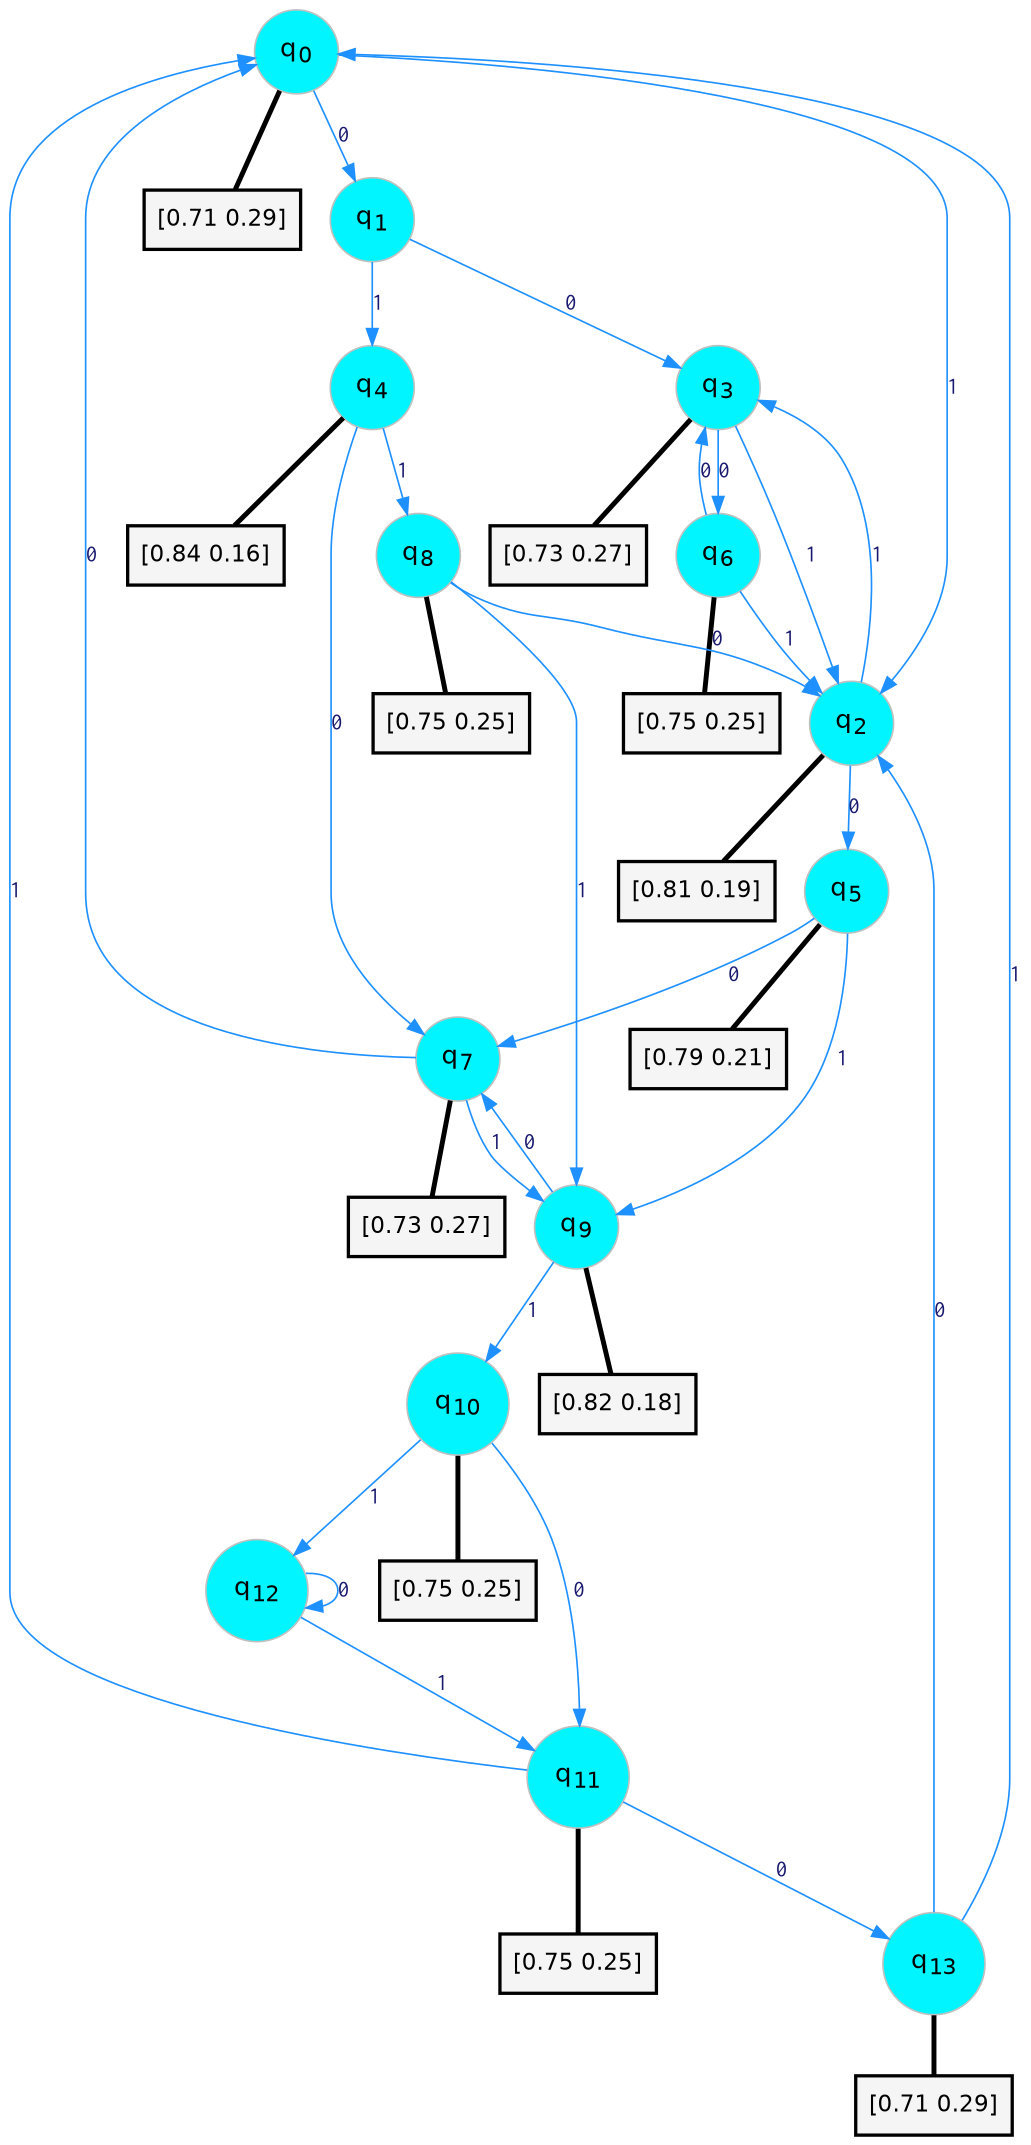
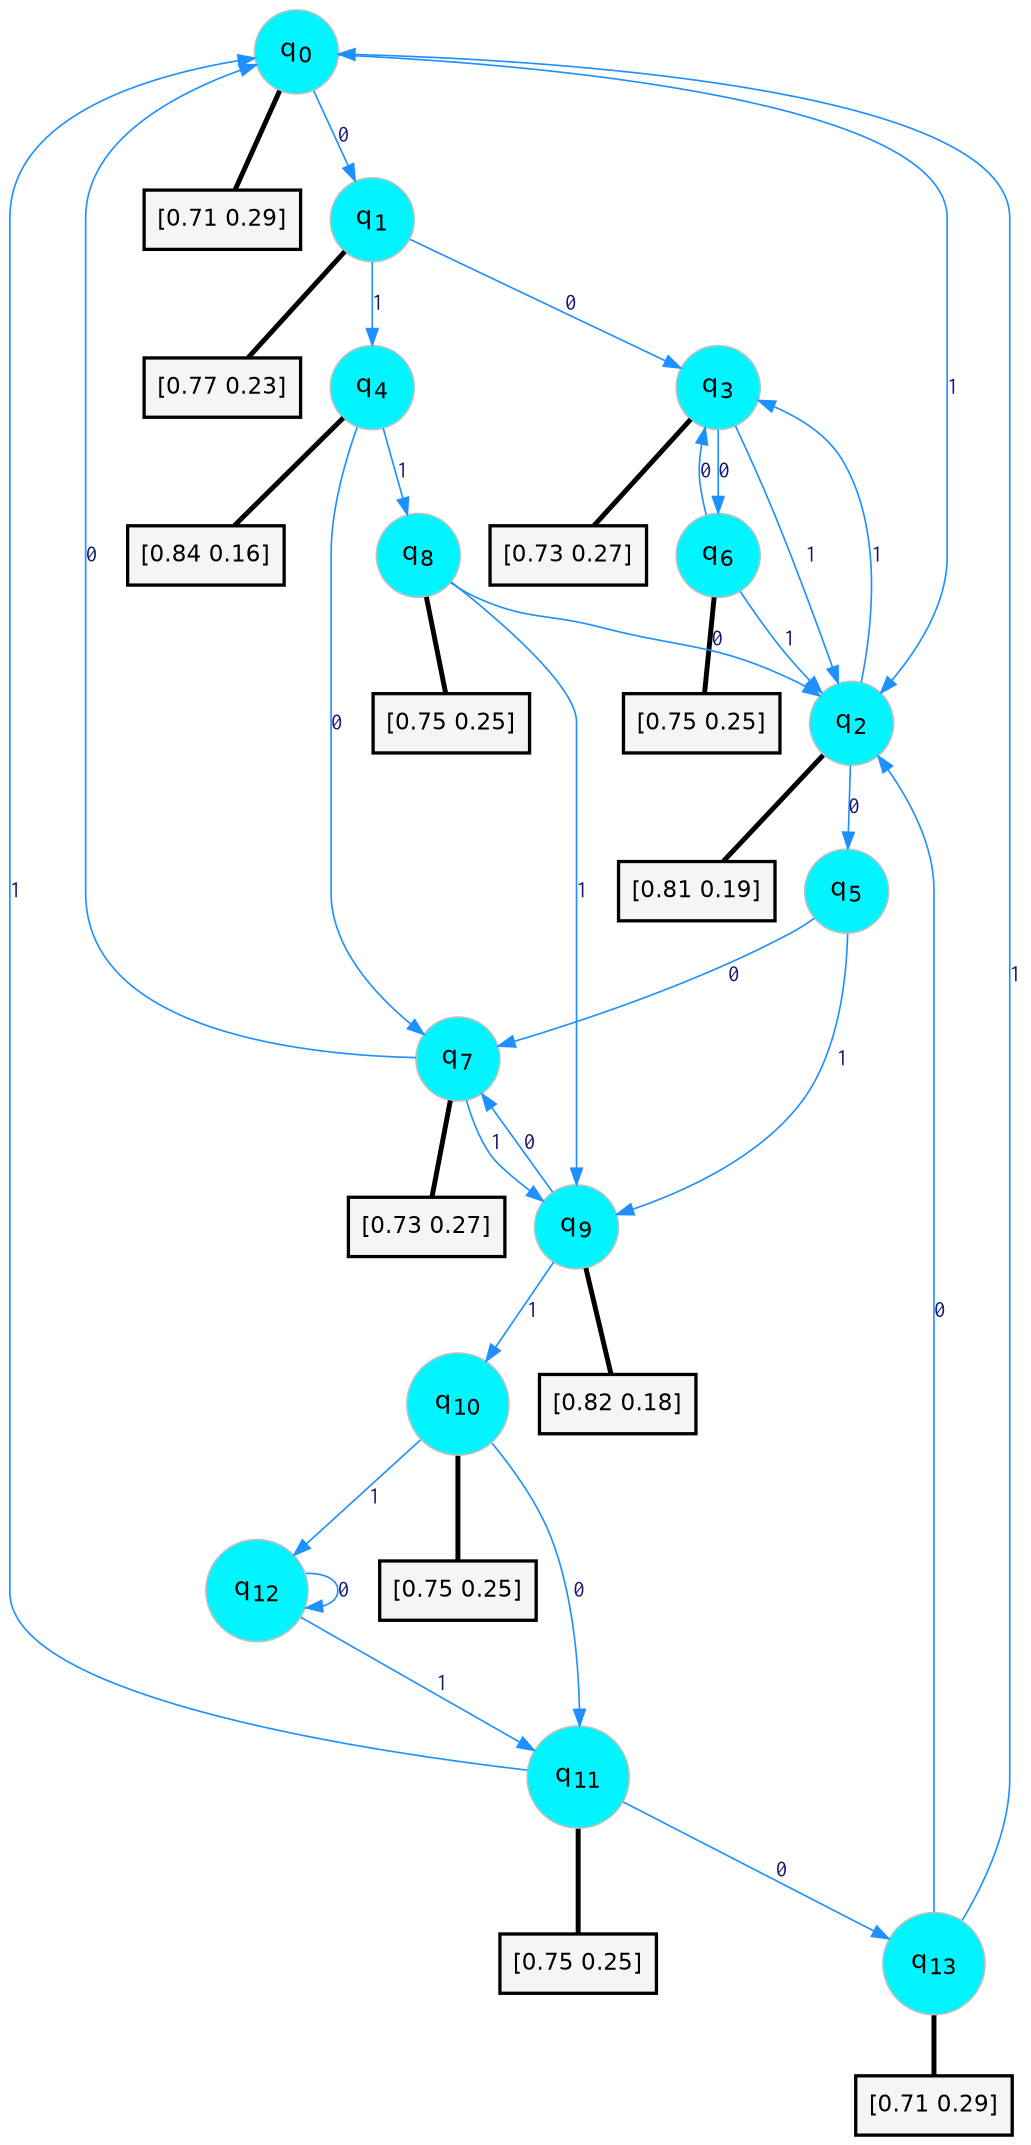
  digraph {
    rankdir=TD
    node [color=gray fillcolor=turquoise1 fontcolor=black fontname=Helvetica fontsize=16 fontweight=bold shape=circle style=filled]
    edge [arrowsize=1 color=dodgerblue1 fontcolor=midnightblue fontname=courier fontweight=bold penwidth=1 style=solid weight=20]
    n1 [label=<q<SUB>0</SUB>>]
    n2 [label=<q<SUB>1</SUB>>]
    n3 [label=<q<SUB>2</SUB>>]
    n4 [color=black fillcolor=whitesmoke fontsize=14 label="[0.71 0.29]" penwidth=2 shape=box]
    n5 [label=<q<SUB>3</SUB>>]
    n6 [label=<q<SUB>4</SUB>>]
+   n7 [color=black fillcolor=whitesmoke fontsize=14 label="[0.77 0.23]" penwidth=2 shape=box]
    n8 [label=<q<SUB>5</SUB>>]
    n9 [color=black fillcolor=whitesmoke fontsize=14 label="[0.81 0.19]" penwidth=2 shape=box]
    n10 [label=<q<SUB>6</SUB>>]
    n11 [color=black fillcolor=whitesmoke fontsize=14 label="[0.73 0.27]" penwidth=2 shape=box]
    n12 [label=<q<SUB>7</SUB>>]
    n13 [label=<q<SUB>8</SUB>>]
    n14 [color=black fillcolor=whitesmoke fontsize=14 label="[0.84 0.16]" penwidth=2 shape=box]
    n15 [label=<q<SUB>9</SUB>>]
-   n16 [color=black fillcolor=whitesmoke fontsize=14 label="[0.79 0.21]" penwidth=2 shape=box]
    n17 [color=black fillcolor=whitesmoke fontsize=14 label="[0.75 0.25]" penwidth=2 shape=box]
    n18 [color=black fillcolor=whitesmoke fontsize=14 label="[0.73 0.27]" penwidth=2 shape=box]
    n19 [color=black fillcolor=whitesmoke fontsize=14 label="[0.75 0.25]" penwidth=2 shape=box]
    n20 [label=<q<SUB>10</SUB>>]
    n21 [color=black fillcolor=whitesmoke fontsize=14 label="[0.82 0.18]" penwidth=2 shape=box]
    n22 [label=<q<SUB>11</SUB>>]
    n23 [label=<q<SUB>12</SUB>>]
    n24 [color=black fillcolor=whitesmoke fontsize=14 label="[0.75 0.25]" penwidth=2 shape=box]
    n25 [label=<q<SUB>13</SUB>>]
    n26 [color=black fillcolor=whitesmoke fontsize=14 label="[0.75 0.25]" penwidth=2 shape=box]
    n27 [color=black fillcolor=whitesmoke fontsize=14 label="[0.71 0.29]" penwidth=2 shape=box]
    n1 -> n2 [label=0]
    n1 -> n3 [label=1]
    n1 -> n4 [arrowhead=none color=black penwidth=3]
    n2 -> n5 [label=0]
    n2 -> n6 [label=1]
+   n2 -> n7 [arrowhead=none color=black penwidth=3]
    n3 -> n5 [label=1]
    n3 -> n8 [label=0]
    n3 -> n9 [arrowhead=none color=black penwidth=3]
    n5 -> n3 [label=1]
    n5 -> n10 [label=0]
    n5 -> n11 [arrowhead=none color=black penwidth=3]
    n6 -> n12 [label=0]
    n6 -> n13 [label=1]
    n6 -> n14 [arrowhead=none color=black penwidth=3]
    n8 -> n12 [label=0]
    n8 -> n15 [label=1]
-   n8 -> n16 [arrowhead=none color=black penwidth=3]
    n10 -> n3 [label=1]
    n10 -> n5 [label=0]
    n10 -> n17 [arrowhead=none color=black penwidth=3]
    n12 -> n1 [label=0]
    n12 -> n15 [label=1]
    n12 -> n18 [arrowhead=none color=black penwidth=3]
    n13 -> n3 [label=0]
    n13 -> n15 [label=1]
    n13 -> n19 [arrowhead=none color=black penwidth=3]
    n15 -> n12 [label=0]
    n15 -> n20 [label=1]
    n15 -> n21 [arrowhead=none color=black penwidth=3]
    n20 -> n22 [label=0]
    n20 -> n23 [label=1]
    n20 -> n24 [arrowhead=none color=black penwidth=3]
    n22 -> n1 [label=1]
    n22 -> n25 [label=0]
    n22 -> n26 [arrowhead=none color=black penwidth=3]
    n23 -> n22 [label=1]
    n23 -> n23 [label=0]
    n25 -> n1 [label=1]
    n25 -> n3 [label=0]
    n25 -> n27 [arrowhead=none color=black penwidth=3]
  }
